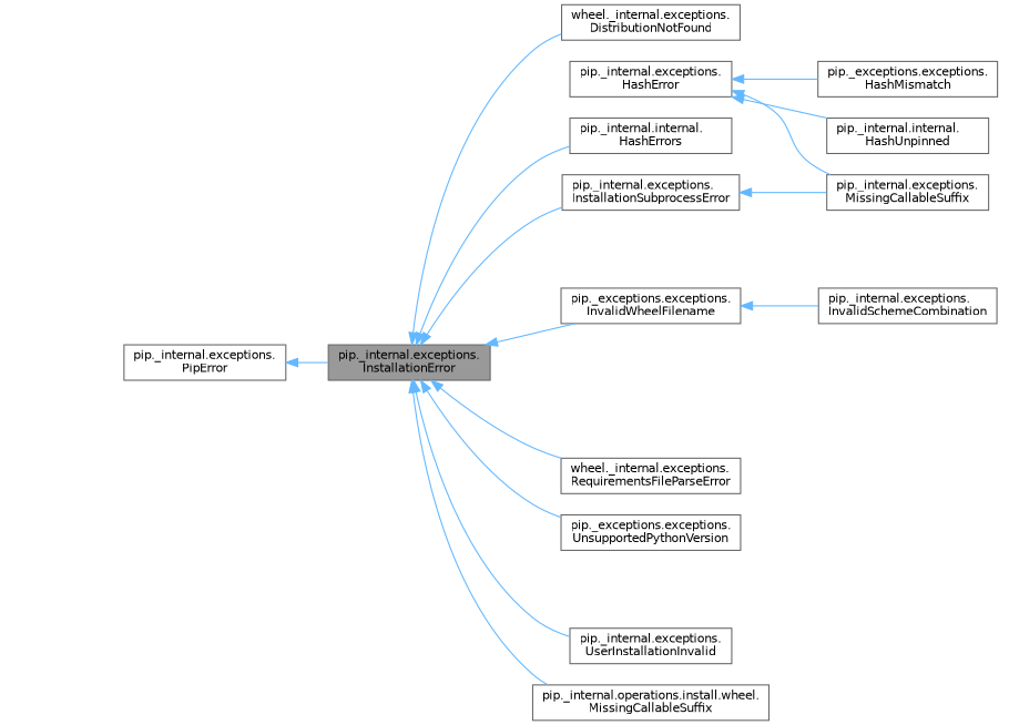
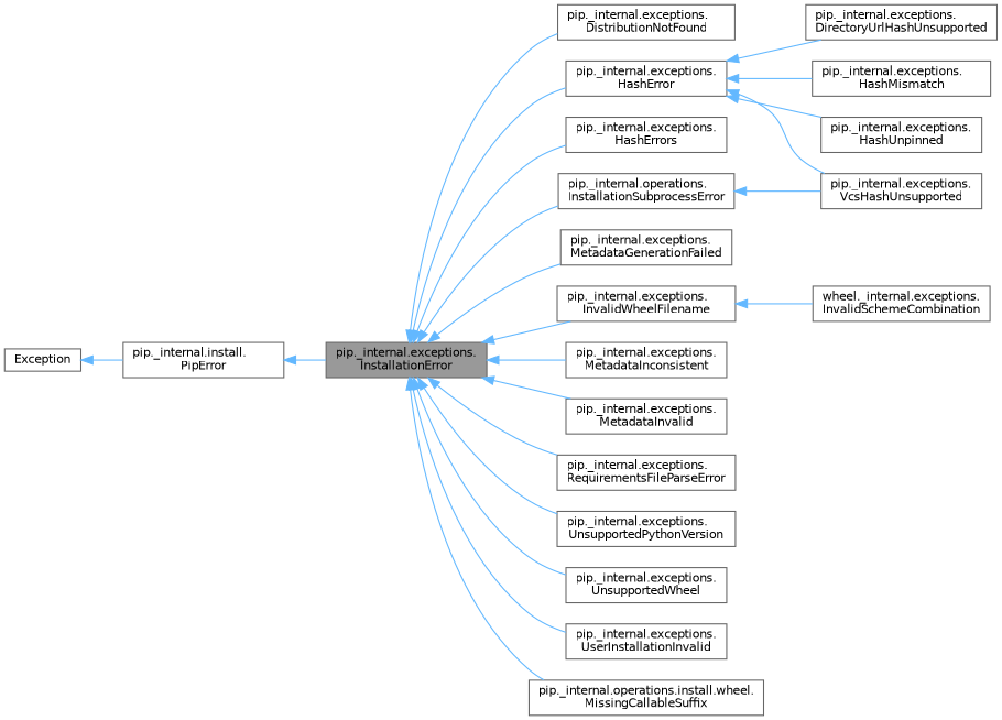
  digraph {
    rankdir=LR
    node [color=gray40 fillcolor=white fontname=Helvetica fontsize=10 shape=box style=filled]
    edge [color=steelblue1 dir=back fontname=Helvetica fontsize=10 labelfontname=Helvetica labelfontsize=10 style=solid]
    n1 [fillcolor=grey60 fontcolor=black height=0.2 label="pip._internal.exceptions.\lInstallationError" width=0.4]
-   n2 [height=0.2 label="wheel._internal.exceptions.\lDistributionNotFound" width=0.4]
+   n2 [height=0.2 label="pip._internal.exceptions.\lDistributionNotFound" width=0.4]
    n3 [height=0.2 label="pip._internal.exceptions.\lHashError" width=0.4]
-   n4 [height=0.2 label="pip._internal.internal.\lHashErrors" width=0.4]
-   n5 [height=0.2 label="pip._internal.exceptions.\lInstallationSubprocessError" width=0.4]
-   n7 [height=0.2 label="pip._exceptions.exceptions.\lInvalidWheelFilename" width=0.4]
-   n10 [height=0.2 label="wheel._internal.exceptions.\lRequirementsFileParseError" width=0.4]
-   n11 [height=0.2 label="pip._exceptions.exceptions.\lUnsupportedPythonVersion" width=0.4]
+   n4 [height=0.2 label="pip._internal.exceptions.\lHashErrors" width=0.4]
+   n5 [height=0.2 label="pip._internal.operations.\lInstallationSubprocessError" width=0.4]
+   n6 [height=0.2 label="pip._internal.exceptions.\lMetadataGenerationFailed" width=0.4]
+   n7 [height=0.2 label="pip._internal.exceptions.\lInvalidWheelFilename" width=0.4]
+   n8 [height=0.2 label="pip._internal.exceptions.\lMetadataInconsistent" width=0.4]
+   n9 [height=0.2 label="pip._internal.exceptions.\lMetadataInvalid" width=0.4]
+   n10 [height=0.2 label="pip._internal.exceptions.\lRequirementsFileParseError" width=0.4]
+   n11 [height=0.2 label="pip._internal.exceptions.\lUnsupportedPythonVersion" width=0.4]
+   n12 [height=0.2 label="pip._internal.exceptions.\lUnsupportedWheel" width=0.4]
    n13 [height=0.2 label="pip._internal.exceptions.\lUserInstallationInvalid" width=0.4]
    n14 [height=0.2 label="pip._internal.operations.install.wheel.\lMissingCallableSuffix" width=0.4]
-   n16 [height=0.2 label="pip._exceptions.exceptions.\lHashMismatch" width=0.4]
-   n17 [height=0.2 label="pip._internal.internal.\lHashUnpinned" width=0.4]
-   n18 [height=0.2 label="pip._internal.exceptions.\lMissingCallableSuffix" width=0.4]
-   n19 [height=0.2 label="pip._internal.exceptions.\lInvalidSchemeCombination" width=0.4]
-   n20 [height=0.2 label="pip._internal.exceptions.\lPipError" width=0.4]
+   n15 [height=0.2 label="pip._internal.exceptions.\lDirectoryUrlHashUnsupported" width=0.4]
+   n16 [height=0.2 label="pip._internal.exceptions.\lHashMismatch" width=0.4]
+   n17 [height=0.2 label="pip._internal.exceptions.\lHashUnpinned" width=0.4]
+   n18 [height=0.2 label="pip._internal.exceptions.\lVcsHashUnsupported" width=0.4]
+   n19 [height=0.2 label="wheel._internal.exceptions.\lInvalidSchemeCombination" width=0.4]
+   n20 [height=0.2 label="pip._internal.install.\lPipError" width=0.4]
+   n21 [height=0.2 label=Exception width=0.4]
    n1 -> n2
+   n1 -> n3
    n1 -> n4
    n1 -> n5
+   n1 -> n6
    n1 -> n7
+   n1 -> n8
+   n1 -> n9
    n1 -> n10
    n1 -> n11
+   n1 -> n12
    n1 -> n13
    n1 -> n14
+   n3 -> n15
    n3 -> n16
    n3 -> n17
    n3 -> n18
    n5 -> n18
    n7 -> n19
    n20 -> n1
+   n21 -> n20
  }
